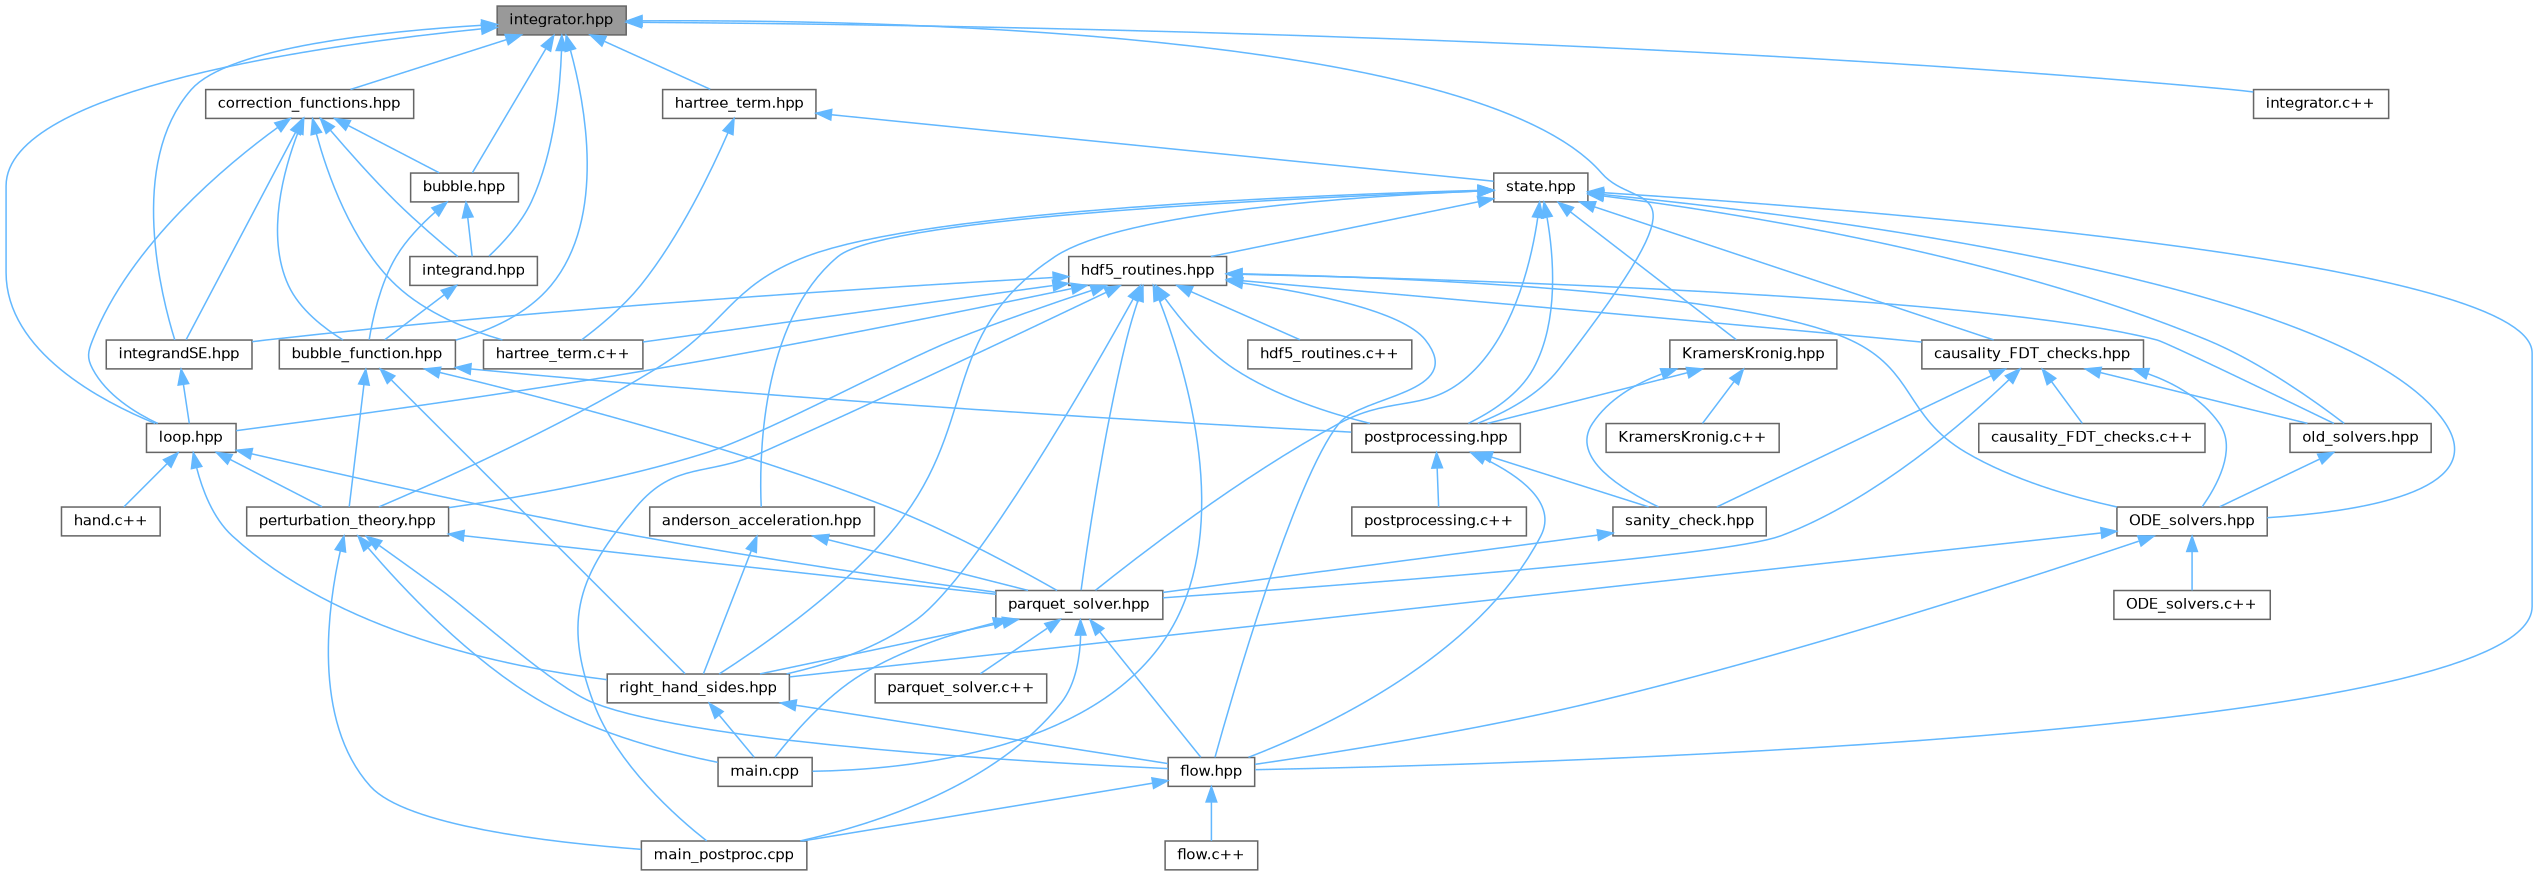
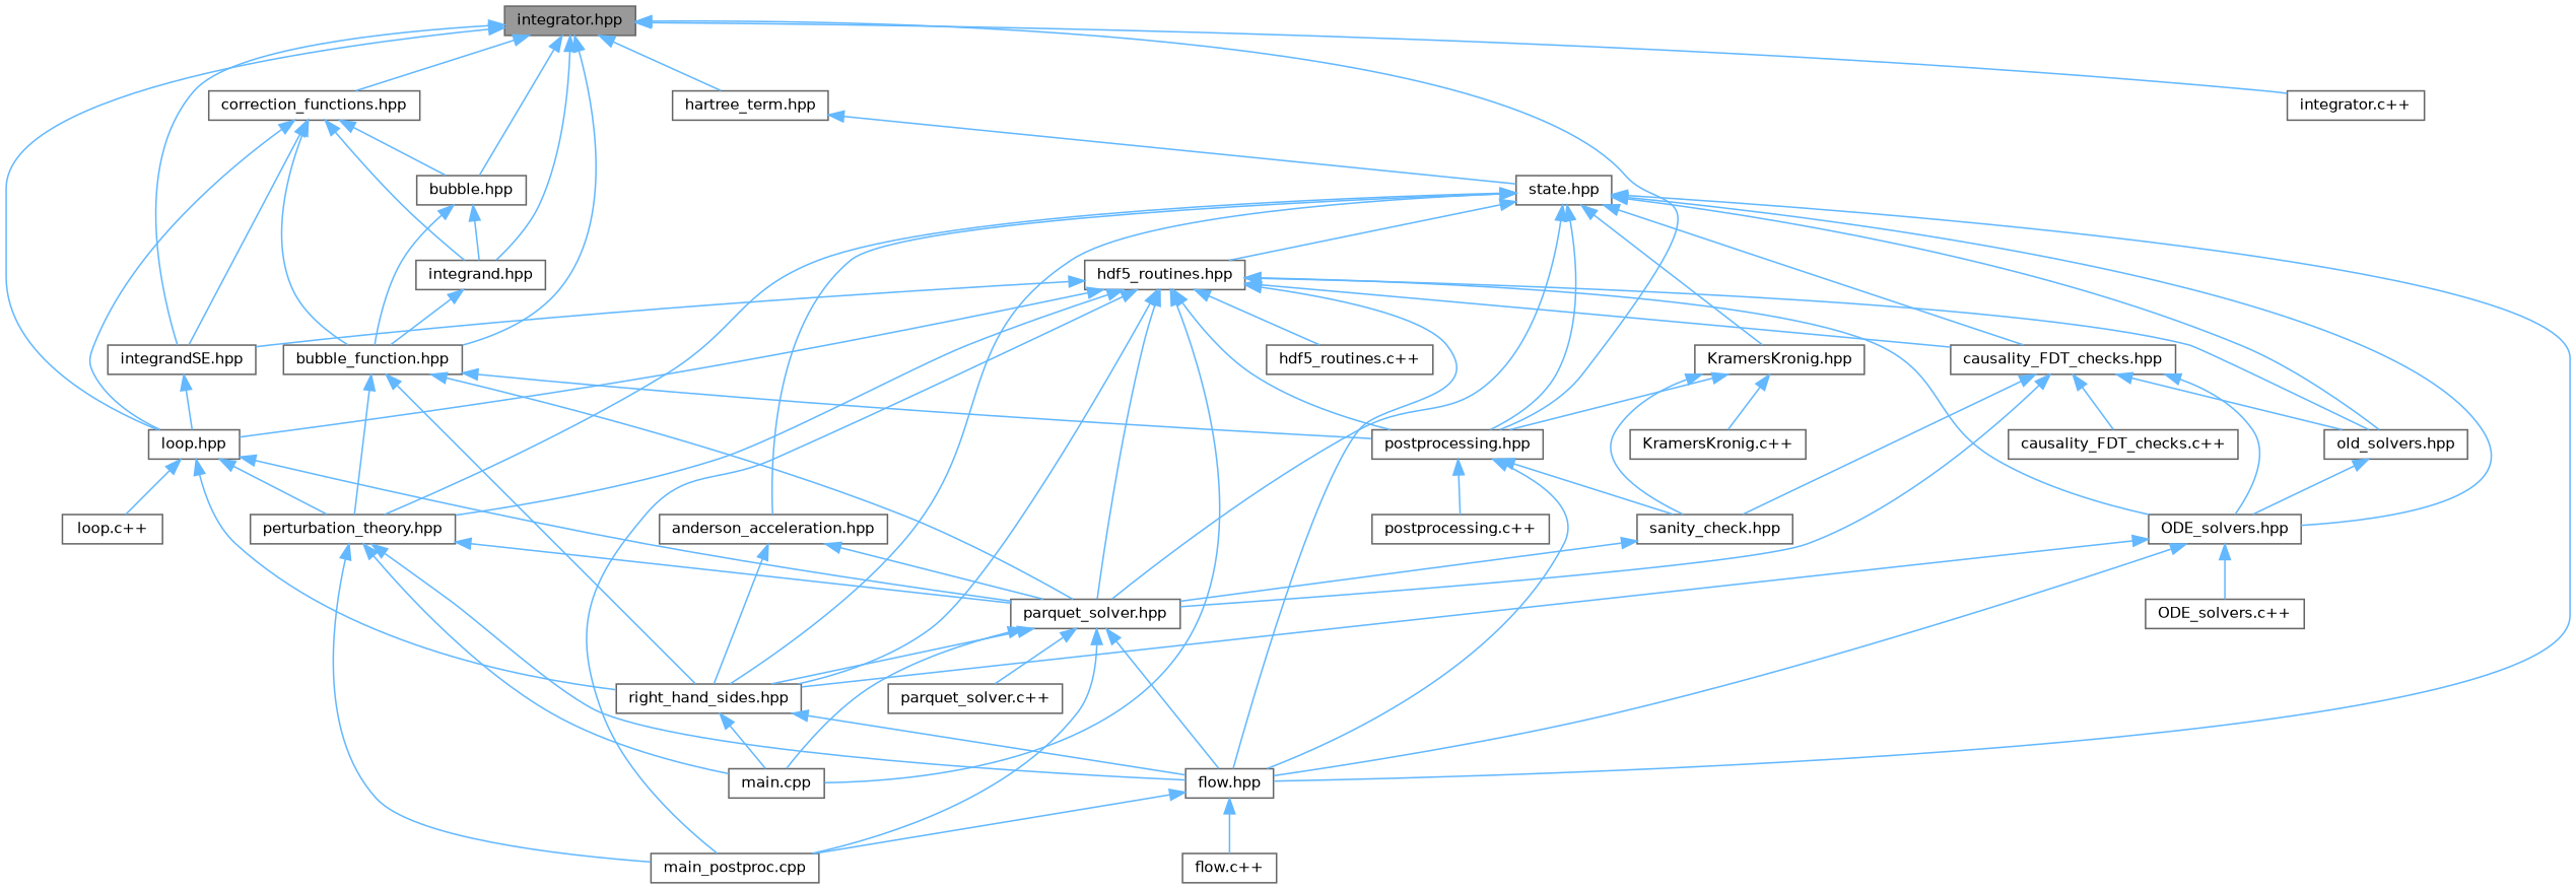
  digraph {
    node [color=grey40 fillcolor=white fontname=Helvetica fontsize=10 shape=box style=filled]
    edge [color=steelblue1 dir=back fontname=Helvetica fontsize=10 labelfontname=Helvetica labelfontsize=10 style=solid]
    n1 [color=gray40 fillcolor=grey60 fontcolor=black height=0.2 label="integrator.hpp" width=0.4]
    n2 [height=0.2 label="bubble.hpp" width=0.4]
    n3 [height=0.2 label="bubble_function.hpp" width=0.4]
    n4 [height=0.2 label="postprocessing.hpp" width=0.4]
    n5 [height=0.2 label="integrand.hpp" width=0.4]
    n6 [height=0.2 label="correction_functions.hpp" width=0.4]
    n7 [height=0.2 label="integrandSE.hpp" width=0.4]
    n8 [height=0.2 label="loop.hpp" width=0.4]
    n9 [height=0.2 label="hartree_term.hpp" width=0.4]
    n10 [height=0.2 label="integrator.c++" width=0.4]
    n11 [height=0.2 label="parquet_solver.hpp" width=0.4]
    n12 [height=0.2 label="right_hand_sides.hpp" width=0.4]
    n13 [height=0.2 label="perturbation_theory.hpp" width=0.4]
    n14 [height=0.2 label="flow.hpp" width=0.4]
    n15 [height=0.2 label="postprocessing.c++" width=0.4]
    n16 [height=0.2 label="sanity_check.hpp" width=0.4]
-   n17 [height=0.2 label="hartree_term.c++" width=0.4]
-   n18 [height=0.2 label="hand.c++" width=0.4]
+   n18 [height=0.2 label="loop.c++" width=0.4]
    n19 [height=0.2 label="state.hpp" width=0.4]
    n20 [height=0.2 label="main.cpp" width=0.4]
    n21 [height=0.2 label="main_postproc.cpp" width=0.4]
    n22 [height=0.2 label="parquet_solver.c++" width=0.4]
    n23 [height=0.2 label="flow.c++" width=0.4]
    n24 [height=0.2 label="KramersKronig.hpp" width=0.4]
    n25 [height=0.2 label="ODE_solvers.hpp" width=0.4]
    n26 [height=0.2 label="anderson_acceleration.hpp" width=0.4]
    n27 [height=0.2 label="causality_FDT_checks.hpp" width=0.4]
    n28 [height=0.2 label="old_solvers.hpp" width=0.4]
    n29 [height=0.2 label="hdf5_routines.hpp" width=0.4]
    n30 [height=0.2 label="KramersKronig.c++" width=0.4]
    n31 [height=0.2 label="ODE_solvers.c++" width=0.4]
    n32 [height=0.2 label="causality_FDT_checks.c++" width=0.4]
    n33 [height=0.2 label="hdf5_routines.c++" width=0.4]
    n1 -> n2
    n1 -> n3
    n1 -> n4
    n1 -> n5
    n1 -> n6
    n1 -> n7
    n1 -> n8
    n1 -> n9
    n1 -> n10
    n2 -> n3
    n2 -> n5
    n3 -> n4
    n3 -> n11
    n3 -> n12
    n3 -> n13
    n4 -> n14
    n4 -> n15
    n4 -> n16
    n5 -> n3
    n6 -> n2
    n6 -> n3
    n6 -> n5
    n6 -> n7
    n6 -> n8
-   n6 -> n17
    n7 -> n8
    n8 -> n11
    n8 -> n12
    n8 -> n13
    n8 -> n18
-   n9 -> n17
    n9 -> n19
    n11 -> n12
    n11 -> n14
    n11 -> n20
    n11 -> n21
    n11 -> n22
    n12 -> n14
    n12 -> n20
    n13 -> n11
    n13 -> n14
    n13 -> n20
    n13 -> n21
    n14 -> n21
    n14 -> n23
    n16 -> n11
    n19 -> n4
    n19 -> n11
    n19 -> n12
    n19 -> n13
    n19 -> n14
    n19 -> n24
    n19 -> n25
    n19 -> n26
    n19 -> n27
    n19 -> n28
    n19 -> n29
    n24 -> n4
    n24 -> n16
    n24 -> n30
    n25 -> n12
    n25 -> n14
    n25 -> n31
    n26 -> n11
    n26 -> n12
    n27 -> n11
    n27 -> n16
    n27 -> n25
    n27 -> n28
    n27 -> n32
    n28 -> n25
    n29 -> n4
    n29 -> n7
    n29 -> n8
    n29 -> n11
    n29 -> n12
    n29 -> n13
    n29 -> n14
-   n29 -> n17
    n29 -> n20
    n29 -> n21
    n29 -> n25
    n29 -> n27
    n29 -> n28
    n29 -> n33
  }
